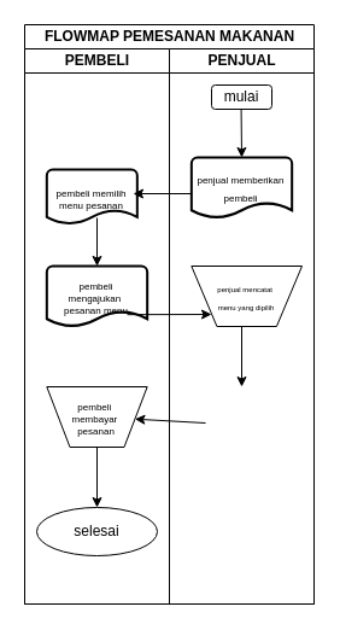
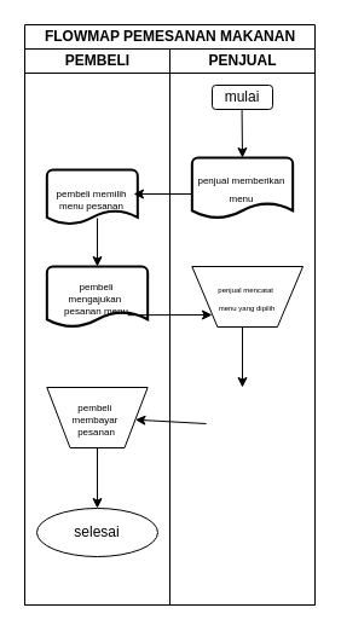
  <mxCell id="0" />
  <mxCell id="1" parent="0" />
  <mxCell id="2" value="FLOWMAP PEMESANAN MAKANAN" style="swimlane;childLayout=stackLayout;resizeParent=1;resizeParentMax=0;startSize=20;html=1;" parent="1" vertex="1"><mxGeometry x="20" y="20" width="240" height="480" as="geometry" /></mxCell>
  <mxCell id="3" value="PEMBELI" style="swimlane;startSize=20;html=1;" parent="2" vertex="1"><mxGeometry y="20" width="120" height="460" as="geometry" /></mxCell>
  <mxCell id="4" value="" style="endArrow=classic;html=1;rounded=0;" edge="1" parent="3"><mxGeometry width="50" height="50" relative="1" as="geometry"><mxPoint x="60.0" y="140" as="sourcePoint" /><mxPoint x="60.0" y="180" as="targetPoint" /></mxGeometry></mxCell>
  <mxCell id="5" value="&lt;font style=&quot;font-size: 8px;&quot;&gt;pembeli&amp;nbsp;&lt;/font&gt;&lt;div style=&quot;font-size: 8px;&quot;&gt;&lt;font style=&quot;font-size: 8px;&quot;&gt;membayar&amp;nbsp;&lt;/font&gt;&lt;/div&gt;&lt;div style=&quot;font-size: 8px;&quot;&gt;&lt;font style=&quot;font-size: 8px;&quot;&gt;pesanan&lt;/font&gt;&lt;/div&gt;" style="verticalLabelPosition=middle;verticalAlign=middle;html=1;shape=trapezoid;perimeter=trapezoidPerimeter;whiteSpace=wrap;size=0.23;arcSize=10;flipV=1;labelPosition=center;align=center;" vertex="1" parent="3"><mxGeometry x="18.33" y="280" width="83.33" height="50" as="geometry" /></mxCell>
  <mxCell id="6" value="" style="endArrow=classic;html=1;rounded=0;" edge="1" parent="3"><mxGeometry width="50" height="50" relative="1" as="geometry"><mxPoint x="60.0" y="330" as="sourcePoint" /><mxPoint x="60.0" y="380" as="targetPoint" /></mxGeometry></mxCell>
  <mxCell id="7" value="selesai" style="ellipse;whiteSpace=wrap;html=1;align=center;" vertex="1" parent="3"><mxGeometry x="10.0" y="380" width="100" height="40" as="geometry" /></mxCell>
  <mxCell id="8" value="&lt;font style=&quot;font-size: 8px;&quot;&gt;pembeli&lt;/font&gt;&lt;div style=&quot;font-size: 8px;&quot;&gt;&lt;font style=&quot;font-size: 8px;&quot;&gt;mengajukan&amp;nbsp;&lt;/font&gt;&lt;/div&gt;&lt;div style=&quot;font-size: 8px;&quot;&gt;&lt;font style=&quot;font-size: 8px;&quot;&gt;pesanan menu&lt;/font&gt;&lt;/div&gt;" style="strokeWidth=2;html=1;shape=mxgraph.flowchart.document2;whiteSpace=wrap;size=0.25;" vertex="1" parent="3"><mxGeometry x="18.34" y="180" width="83.33" height="50" as="geometry" /></mxCell>
  <mxCell id="9" value="&lt;font style=&quot;font-size: 8px;&quot;&gt;pembeli memilih&lt;/font&gt;&lt;div style=&quot;font-size: 8px;&quot;&gt;&lt;font style=&quot;font-size: 8px;&quot;&gt;menu pesanan&lt;/font&gt;&lt;/div&gt;" style="strokeWidth=2;html=1;shape=mxgraph.flowchart.document2;whiteSpace=wrap;size=0.25;" vertex="1" parent="3"><mxGeometry x="18.33" y="100" width="75" height="45" as="geometry" /></mxCell>
  <mxCell id="10" value="PENJUAL" style="swimlane;startSize=20;html=1;" parent="2" vertex="1"><mxGeometry x="120" y="20" width="120" height="460" as="geometry" /></mxCell>
  <mxCell id="11" value="mulai" style="whiteSpace=wrap;html=1;align=center;rounded=1;" vertex="1" parent="10"><mxGeometry x="35" y="30" width="50" height="20" as="geometry" /></mxCell>
  <mxCell id="12" value="" style="endArrow=classic;html=1;rounded=0;" edge="1" parent="10"><mxGeometry width="50" height="50" relative="1" as="geometry"><mxPoint x="59.58" y="50" as="sourcePoint" /><mxPoint x="60.0" y="90" as="targetPoint" /></mxGeometry></mxCell>
- <mxCell id="13" value="&lt;font style=&quot;font-size: 8px;&quot;&gt;penjual memberikan pembeli&lt;/font&gt;" style="strokeWidth=2;html=1;shape=mxgraph.flowchart.document2;whiteSpace=wrap;size=0.25;" vertex="1" parent="10"><mxGeometry x="18.34" y="90" width="83.33" height="50" as="geometry" /></mxCell>
+ <mxCell id="13" value="&lt;font style=&quot;font-size: 8px;&quot;&gt;penjual memberikan menu&lt;/font&gt;" style="strokeWidth=2;html=1;shape=mxgraph.flowchart.document2;whiteSpace=wrap;size=0.25;" vertex="1" parent="10"><mxGeometry x="18.34" y="90" width="83.33" height="50" as="geometry" /></mxCell>
  <mxCell id="14" value="" style="endArrow=classic;html=1;rounded=0;" edge="1" parent="10"><mxGeometry width="50" height="50" relative="1" as="geometry"><mxPoint x="18.34" y="120" as="sourcePoint" /><mxPoint x="-30.0" y="120" as="targetPoint" /></mxGeometry></mxCell>
  <mxCell id="15" value="&lt;div style=&quot;&quot;&gt;&lt;span style=&quot;font-size: 6px;&quot;&gt;penjual mencatat&amp;nbsp;&lt;/span&gt;&lt;/div&gt;&lt;div style=&quot;&quot;&gt;&lt;span style=&quot;font-size: 6px;&quot;&gt;menu yang dipilih&lt;/span&gt;&lt;/div&gt;" style="verticalLabelPosition=middle;verticalAlign=middle;html=1;shape=trapezoid;perimeter=trapezoidPerimeter;whiteSpace=wrap;size=0.23;arcSize=10;flipV=1;labelPosition=center;align=center;" vertex="1" parent="10"><mxGeometry x="18.34" y="180" width="91.66" height="50" as="geometry" /></mxCell>
  <mxCell id="16" value="" style="endArrow=classic;html=1;rounded=0;" edge="1" parent="10"><mxGeometry width="50" height="50" relative="1" as="geometry"><mxPoint x="-35.0" y="220.18" as="sourcePoint" /><mxPoint x="35.0" y="220" as="targetPoint" /></mxGeometry></mxCell>
  <mxCell id="17" value="" style="endArrow=classic;html=1;rounded=0;" edge="1" parent="10"><mxGeometry width="50" height="50" relative="1" as="geometry"><mxPoint x="60.0" y="230" as="sourcePoint" /><mxPoint x="60.0" y="280" as="targetPoint" /></mxGeometry></mxCell>
  <mxCell id="18" value="" style="endArrow=classic;html=1;rounded=0;" edge="1" parent="10" target="5"><mxGeometry width="50" height="50" relative="1" as="geometry"><mxPoint x="30.0" y="310" as="sourcePoint" /><mxPoint x="80.0" y="260" as="targetPoint" /></mxGeometry></mxCell>
